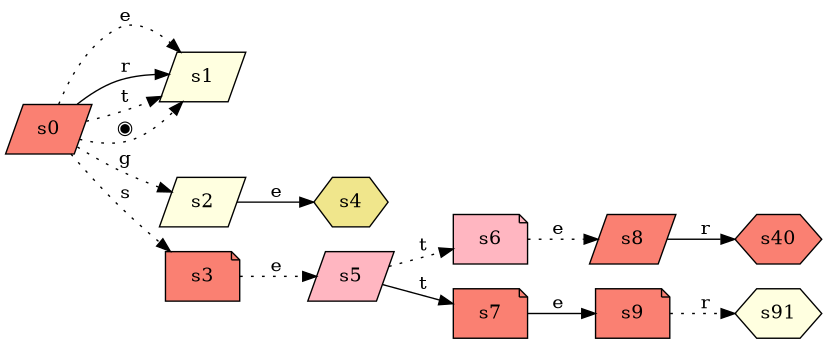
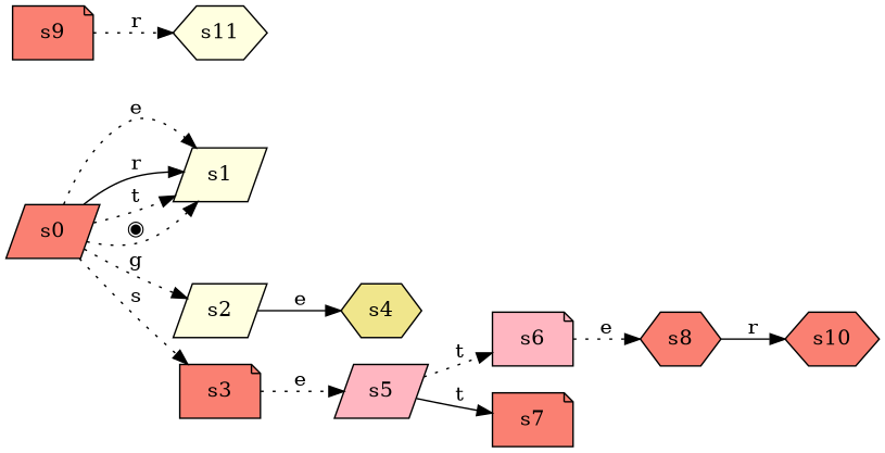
  digraph {
    rankdir=LR
    node [fillcolor=salmon shape=note style=filled]
    edge [style=dotted]
    s6 [fillcolor=lightpink]
-   s8 [shape=parallelogram]
-   s10 [shape=hexagon label=s40]
+   s8 [shape=hexagon]
+   s10 [shape=hexagon]
    s7
    s9
-   s11 [fillcolor=lightyellow shape=hexagon label=s91]
+   s11 [fillcolor=lightyellow shape=hexagon]
    s0 [shape=parallelogram]
    s1 [fillcolor=lightyellow shape=parallelogram]
    s2 [fillcolor=lightyellow shape=parallelogram]
    s3
    s4 [fillcolor=khaki shape=hexagon]
    s5 [fillcolor=lightpink shape=parallelogram]
    s6 -> s8 [label=e]
    s8 -> s10 [label=r style=solid]
-   s7 -> s9 [label=e style=solid]
    s9 -> s11 [label=r]
    s0 -> s1 [label=e]
    s0 -> s1 [label=r style=solid]
    s0 -> s1 [label=t]
    s0 -> s1 [label="◉"]
    s0 -> s2 [label=g]
    s0 -> s3 [label=s]
    s2 -> s4 [label=e style=solid]
    s3 -> s5 [label=e]
    s5 -> s6 [label=t]
    s5 -> s7 [label=t style=solid]
  }
